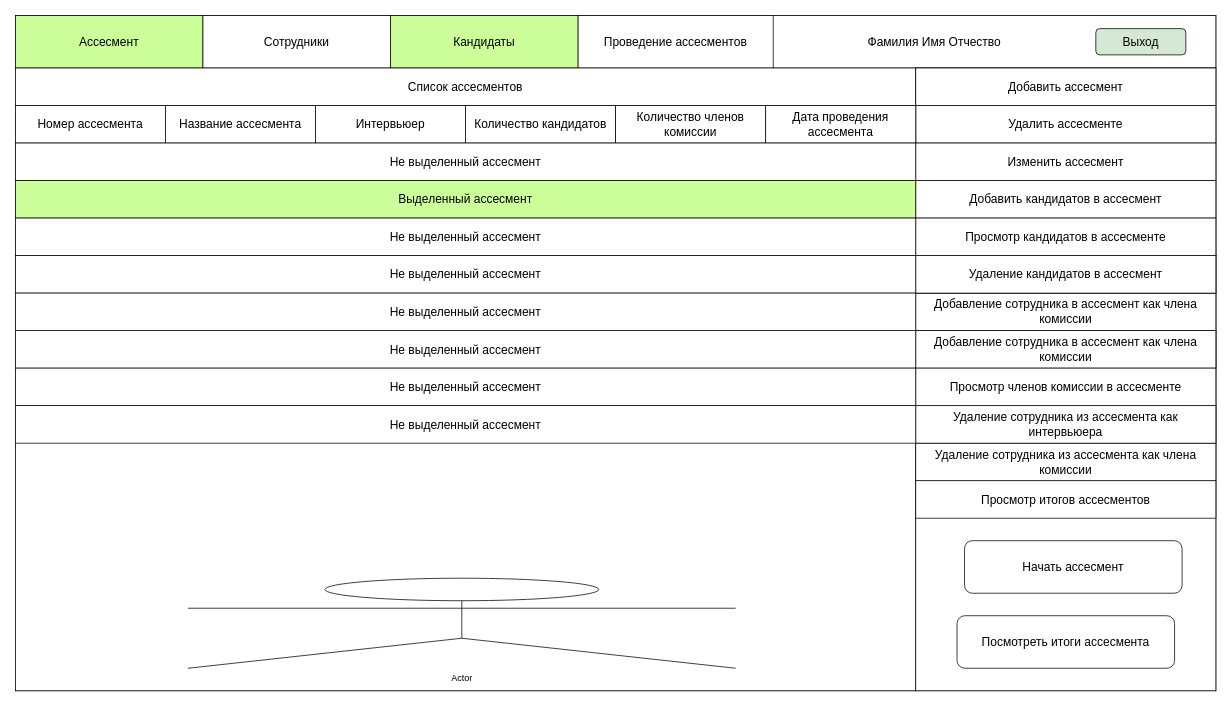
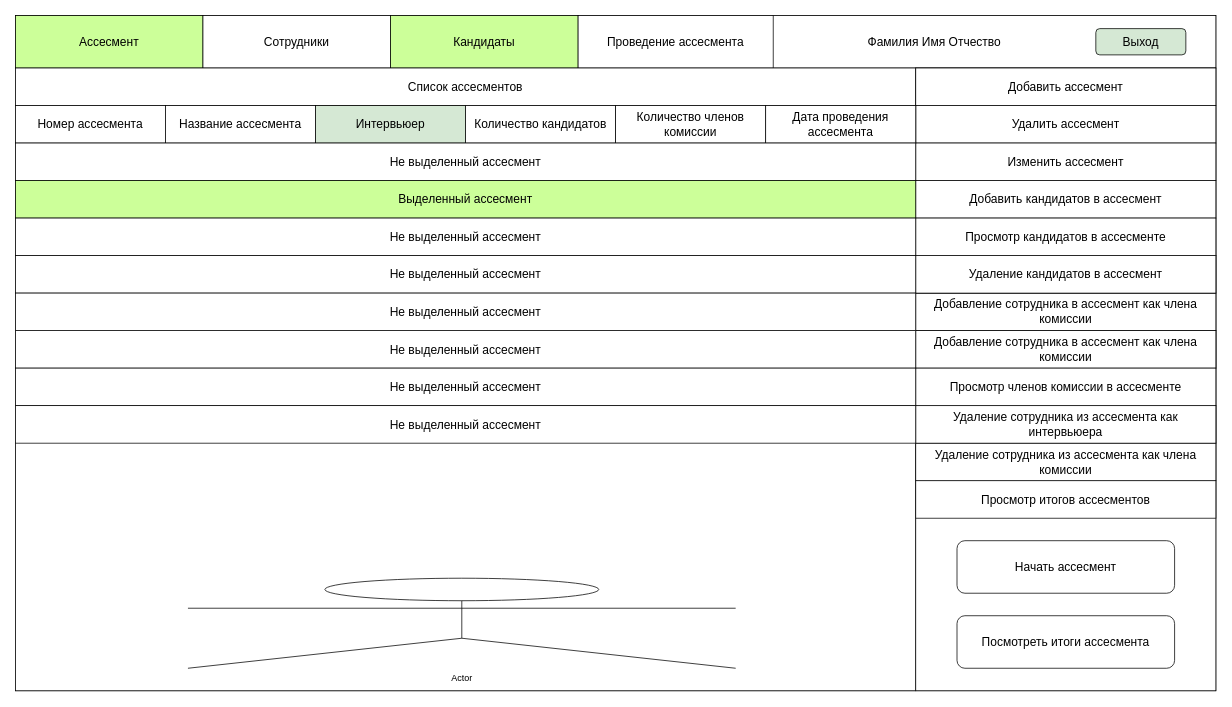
  <mxCell id="0" />
  <mxCell id="1" parent="0" />
  <mxCell id="2" value="" style="rounded=0;whiteSpace=wrap;html=1;" parent="1" vertex="1"><mxGeometry x="20" y="20" width="1600" height="900" as="geometry" /></mxCell>
  <mxCell id="3" value="" style="rounded=0;whiteSpace=wrap;html=1;" parent="1" vertex="1"><mxGeometry x="20" y="20" width="1600" height="70" as="geometry" /></mxCell>
  <mxCell id="4" value="Ассесмент" style="rounded=0;whiteSpace=wrap;html=1;fontSize=16;labelBackgroundColor=none;fillColor=#CCFF99;" parent="1" vertex="1"><mxGeometry x="20" y="20" width="250" height="70" as="geometry" /></mxCell>
  <mxCell id="5" value="Сотрудники" style="rounded=0;whiteSpace=wrap;html=1;fontSize=16;" parent="1" vertex="1"><mxGeometry x="270" y="20" width="250" height="70" as="geometry" /></mxCell>
  <mxCell id="6" value="Кандидаты" style="rounded=0;whiteSpace=wrap;html=1;fontSize=16;fillColor=#ccff99;" parent="1" vertex="1"><mxGeometry x="520" y="20" width="250" height="70" as="geometry" /></mxCell>
- <mxCell id="7" value="Проведение ассесментов" style="rounded=0;whiteSpace=wrap;html=1;fontSize=16;" parent="1" vertex="1"><mxGeometry x="770" y="20" width="260" height="70" as="geometry" /></mxCell>
+ <mxCell id="7" value="Проведение ассесмента" style="rounded=0;whiteSpace=wrap;html=1;fontSize=16;" parent="1" vertex="1"><mxGeometry x="770" y="20" width="260" height="70" as="geometry" /></mxCell>
  <mxCell id="8" value="Выход" style="rounded=1;whiteSpace=wrap;html=1;fontSize=16;fillColor=#d5e8d4;" parent="1" vertex="1"><mxGeometry x="1460" y="37.5" width="120" height="35" as="geometry" /></mxCell>
  <mxCell id="9" value="Фамилия Имя Отчество" style="text;html=1;strokeColor=none;fillColor=none;align=center;verticalAlign=middle;whiteSpace=wrap;rounded=0;fontSize=16;" parent="1" vertex="1"><mxGeometry x="1030" y="45" width="430" height="20" as="geometry" /></mxCell>
  <mxCell id="10" value="Список ассесментов" style="rounded=0;whiteSpace=wrap;html=1;labelBackgroundColor=none;fontSize=16;fillColor=#FFFFFF;" parent="1" vertex="1"><mxGeometry x="20" y="90" width="1200" height="50" as="geometry" /></mxCell>
  <mxCell id="11" value="" style="rounded=0;whiteSpace=wrap;html=1;labelBackgroundColor=none;fillColor=#FFFFFF;fontSize=16;" parent="1" vertex="1"><mxGeometry x="20" y="140" width="1200" height="780" as="geometry" /></mxCell>
  <mxCell id="12" value="" style="rounded=0;whiteSpace=wrap;html=1;labelBackgroundColor=none;fillColor=#FFFFFF;fontSize=16;" parent="1" vertex="1"><mxGeometry x="1220" y="90" width="400" height="830" as="geometry" /></mxCell>
  <mxCell id="13" value="Добавить ассесмент" style="rounded=0;whiteSpace=wrap;html=1;labelBackgroundColor=none;fillColor=#FFFFFF;fontSize=16;" parent="1" vertex="1"><mxGeometry x="1220" y="90" width="400" height="50" as="geometry" /></mxCell>
- <mxCell id="14" value="Удалить ассесменте" style="rounded=0;whiteSpace=wrap;html=1;labelBackgroundColor=none;fillColor=#FFFFFF;fontSize=16;" parent="1" vertex="1"><mxGeometry x="1220" y="140" width="400" height="50" as="geometry" /></mxCell>
+ <mxCell id="14" value="Удалить ассесмент" style="rounded=0;whiteSpace=wrap;html=1;labelBackgroundColor=none;fillColor=#FFFFFF;fontSize=16;" parent="1" vertex="1"><mxGeometry x="1220" y="140" width="400" height="50" as="geometry" /></mxCell>
  <mxCell id="15" value="Изменить ассесмент" style="rounded=0;whiteSpace=wrap;html=1;labelBackgroundColor=none;fillColor=#FFFFFF;fontSize=16;" parent="1" vertex="1"><mxGeometry x="1220" y="190" width="400" height="50" as="geometry" /></mxCell>
  <mxCell id="16" value="Добавить&amp;nbsp;кандидатов в ассесмент" style="rounded=0;whiteSpace=wrap;html=1;labelBackgroundColor=none;fillColor=#FFFFFF;fontSize=16;" parent="1" vertex="1"><mxGeometry x="1220" y="240" width="400" height="50" as="geometry" /></mxCell>
  <mxCell id="17" value="Добавление сотрудника в ассесмент как члена комиссии" style="rounded=0;whiteSpace=wrap;html=1;labelBackgroundColor=none;fillColor=#FFFFFF;fontSize=16;" parent="1" vertex="1"><mxGeometry x="1220" y="390" width="400" height="50" as="geometry" /></mxCell>
  <mxCell id="18" value="Добавление сотрудника в ассесмент как интервьюера" style="rounded=0;whiteSpace=wrap;html=1;labelBackgroundColor=none;fillColor=#FFFFFF;fontSize=16;" parent="1" vertex="1"><mxGeometry x="1220" y="340" width="400" height="50" as="geometry" /></mxCell>
  <mxCell id="19" value="Удаление кандидатов в ассесмент" style="rounded=0;whiteSpace=wrap;html=1;labelBackgroundColor=none;fillColor=#FFFFFF;fontSize=16;" parent="1" vertex="1"><mxGeometry x="1220" y="340" width="400" height="50" as="geometry" /></mxCell>
  <mxCell id="20" value="Удаление сотрудника из ассесмента как интервьюера" style="rounded=0;whiteSpace=wrap;html=1;labelBackgroundColor=none;fillColor=#FFFFFF;fontSize=16;" parent="1" vertex="1"><mxGeometry x="1220" y="440" width="400" height="50" as="geometry" /></mxCell>
  <mxCell id="21" value="Просмотр итогов ассесментов" style="rounded=0;whiteSpace=wrap;html=1;labelBackgroundColor=none;fillColor=#FFFFFF;fontSize=16;" parent="1" vertex="1"><mxGeometry x="1220" y="540" width="400" height="50" as="geometry" /></mxCell>
  <mxCell id="22" value="" style="rounded=0;whiteSpace=wrap;html=1;labelBackgroundColor=none;fillColor=#FFFFFF;fontSize=16;" parent="1" vertex="1"><mxGeometry x="20" y="140" width="1200" height="50" as="geometry" /></mxCell>
  <mxCell id="23" value="Номер ассесмента" style="rounded=0;whiteSpace=wrap;html=1;labelBackgroundColor=none;fillColor=#FFFFFF;fontSize=16;" parent="1" vertex="1"><mxGeometry x="20" y="140" width="200" height="50" as="geometry" /></mxCell>
  <mxCell id="24" value="Название ассесмента" style="rounded=0;whiteSpace=wrap;html=1;labelBackgroundColor=none;fillColor=#FFFFFF;fontSize=16;" parent="1" vertex="1"><mxGeometry x="220" y="140" width="200" height="50" as="geometry" /></mxCell>
  <mxCell id="25" value="Количество кандидатов" style="rounded=0;whiteSpace=wrap;html=1;labelBackgroundColor=none;fillColor=#FFFFFF;fontSize=16;" parent="1" vertex="1"><mxGeometry x="620" y="140" width="200" height="50" as="geometry" /></mxCell>
  <mxCell id="26" value="Просмотр итогов ассесментов" style="rounded=0;whiteSpace=wrap;html=1;labelBackgroundColor=none;fillColor=#FFFFFF;fontSize=16;" parent="1" vertex="1"><mxGeometry x="1220" y="640" width="400" height="50" as="geometry" /></mxCell>
  <mxCell id="27" value="Удаление сотрудника из ассесмента как члена комиссии" style="rounded=0;whiteSpace=wrap;html=1;labelBackgroundColor=none;fillColor=#FFFFFF;fontSize=16;" parent="1" vertex="1"><mxGeometry x="1220" y="590" width="400" height="50" as="geometry" /></mxCell>
  <mxCell id="28" value="Удаление сотрудника из ассесмента как интервьюера" style="rounded=0;whiteSpace=wrap;html=1;labelBackgroundColor=none;fillColor=#FFFFFF;fontSize=16;" parent="1" vertex="1"><mxGeometry x="1220" y="540" width="400" height="50" as="geometry" /></mxCell>
  <mxCell id="29" value="Добавление сотрудника в ассесмент как члена комиссии" style="rounded=0;whiteSpace=wrap;html=1;labelBackgroundColor=none;fillColor=#FFFFFF;fontSize=16;" parent="1" vertex="1"><mxGeometry x="1220" y="440" width="400" height="50" as="geometry" /></mxCell>
  <mxCell id="30" value="Просмотр кандидатов в ассесменте" style="rounded=0;whiteSpace=wrap;html=1;labelBackgroundColor=none;fillColor=#FFFFFF;fontSize=16;" parent="1" vertex="1"><mxGeometry x="1220" y="290" width="400" height="50" as="geometry" /></mxCell>
- <mxCell id="31" value="Интервьюер" style="rounded=0;whiteSpace=wrap;html=1;labelBackgroundColor=none;fillColor=#FFFFFF;fontSize=16;" parent="1" vertex="1"><mxGeometry x="420" y="140" width="200" height="50" as="geometry" /></mxCell>
+ <mxCell id="31" value="Интервьюер" style="rounded=0;whiteSpace=wrap;html=1;labelBackgroundColor=none;fillColor=#d5e8d4;fontSize=16;" parent="1" vertex="1"><mxGeometry x="420" y="140" width="200" height="50" as="geometry" /></mxCell>
  <mxCell id="32" value="Количество членов комиссии" style="rounded=0;whiteSpace=wrap;html=1;labelBackgroundColor=none;fillColor=#FFFFFF;fontSize=16;" parent="1" vertex="1"><mxGeometry x="820" y="140" width="200" height="50" as="geometry" /></mxCell>
  <mxCell id="33" value="Дата проведения ассесмента" style="rounded=0;whiteSpace=wrap;html=1;labelBackgroundColor=none;fillColor=#FFFFFF;fontSize=16;" parent="1" vertex="1"><mxGeometry x="1020" y="140" width="200" height="50" as="geometry" /></mxCell>
  <mxCell id="34" value="Не выделенный ассесмент" style="rounded=0;whiteSpace=wrap;html=1;labelBackgroundColor=none;fillColor=#FFFFFF;fontSize=16;" parent="1" vertex="1"><mxGeometry x="20" y="190" width="1200" height="50" as="geometry" /></mxCell>
  <mxCell id="35" value="Выделенный ассесмент" style="rounded=0;whiteSpace=wrap;html=1;labelBackgroundColor=none;fontSize=16;fillColor=#CCFF99;" parent="1" vertex="1"><mxGeometry x="20" y="240" width="1200" height="50" as="geometry" /></mxCell>
  <mxCell id="36" value="Просмотр членов комиссии&amp;nbsp;в ассесменте" style="rounded=0;whiteSpace=wrap;html=1;labelBackgroundColor=none;fillColor=#FFFFFF;fontSize=16;" parent="1" vertex="1"><mxGeometry x="1220" y="490" width="400" height="50" as="geometry" /></mxCell>
- <mxCell id="37" value="Начать ассесмент" style="rounded=1;whiteSpace=wrap;html=1;labelBackgroundColor=none;fillColor=#FFFFFF;fontSize=16;" parent="1" vertex="1"><mxGeometry x="1285" y="720" width="290" height="70" as="geometry" /></mxCell>
+ <mxCell id="37" value="Начать ассесмент" style="rounded=1;whiteSpace=wrap;html=1;labelBackgroundColor=none;fillColor=#FFFFFF;fontSize=16;" parent="1" vertex="1"><mxGeometry x="1275" y="720" width="290" height="70" as="geometry" /></mxCell>
  <mxCell id="38" value="Посмотреть итоги ассесмента" style="rounded=1;whiteSpace=wrap;html=1;labelBackgroundColor=none;fillColor=#FFFFFF;fontSize=16;" parent="1" vertex="1"><mxGeometry x="1275" y="820" width="290" height="70" as="geometry" /></mxCell>
  <mxCell id="39" value="Не выделенный ассесмент" style="rounded=0;whiteSpace=wrap;html=1;labelBackgroundColor=none;fillColor=#FFFFFF;fontSize=16;" parent="1" vertex="1"><mxGeometry x="20" y="290" width="1200" height="50" as="geometry" /></mxCell>
  <mxCell id="40" value="Не выделенный ассесмент" style="rounded=0;whiteSpace=wrap;html=1;labelBackgroundColor=none;fillColor=#FFFFFF;fontSize=16;" parent="1" vertex="1"><mxGeometry x="20" y="340" width="1200" height="50" as="geometry" /></mxCell>
  <mxCell id="41" value="Не выделенный ассесмент" style="rounded=0;whiteSpace=wrap;html=1;labelBackgroundColor=none;fillColor=#FFFFFF;fontSize=16;" parent="1" vertex="1"><mxGeometry x="20" y="440" width="1200" height="50" as="geometry" /></mxCell>
  <mxCell id="42" value="Не выделенный ассесмент" style="rounded=0;whiteSpace=wrap;html=1;labelBackgroundColor=none;fillColor=#FFFFFF;fontSize=16;" parent="1" vertex="1"><mxGeometry x="20" y="390" width="1200" height="50" as="geometry" /></mxCell>
  <mxCell id="43" value="Не выделенный ассесмент" style="rounded=0;whiteSpace=wrap;html=1;labelBackgroundColor=none;fillColor=#FFFFFF;fontSize=16;" parent="1" vertex="1"><mxGeometry x="20" y="490" width="1200" height="50" as="geometry" /></mxCell>
  <mxCell id="44" value="Не выделенный ассесмент" style="rounded=0;whiteSpace=wrap;html=1;labelBackgroundColor=none;fillColor=#FFFFFF;fontSize=16;" parent="1" vertex="1"><mxGeometry x="20" y="540" width="1200" height="50" as="geometry" /></mxCell>
  <mxCell id="45" value="Actor" style="shape=umlActor;verticalLabelPosition=bottom;verticalAlign=top;html=1;outlineConnect=0;" vertex="1" parent="1"><mxGeometry x="250" y="770" width="730" height="120" as="geometry" /></mxCell>
